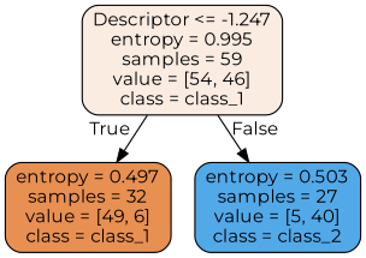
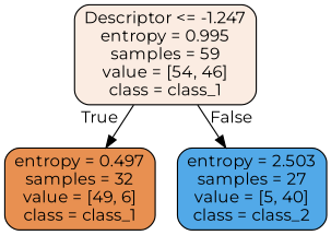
  digraph {
    fontname=Montserrat
    node [color=black fontname=Montserrat shape=box style="filled, rounded"]
    edge [fontname=Montserrat labeldistance=2.5]
    n1 [fillcolor="#fbece2" label="Descriptor <= -1.247\nentropy = 0.995\nsamples = 59\nvalue = [54, 46]\nclass = class_1"]
    n2 [fillcolor="#e89051" label="entropy = 0.497\nsamples = 32\nvalue = [49, 6]\nclass = class_1"]
-   n3 [fillcolor="#52a9e8" label="entropy = 0.503\nsamples = 27\nvalue = [5, 40]\nclass = class_2"]
+   n3 [fillcolor="#52a9e8" label="entropy = 2.503\nsamples = 27\nvalue = [5, 40]\nclass = class_2"]
    n1 -> n2 [headlabel=True labelangle=45]
    n1 -> n3 [headlabel=False labelangle=-45]
  }
